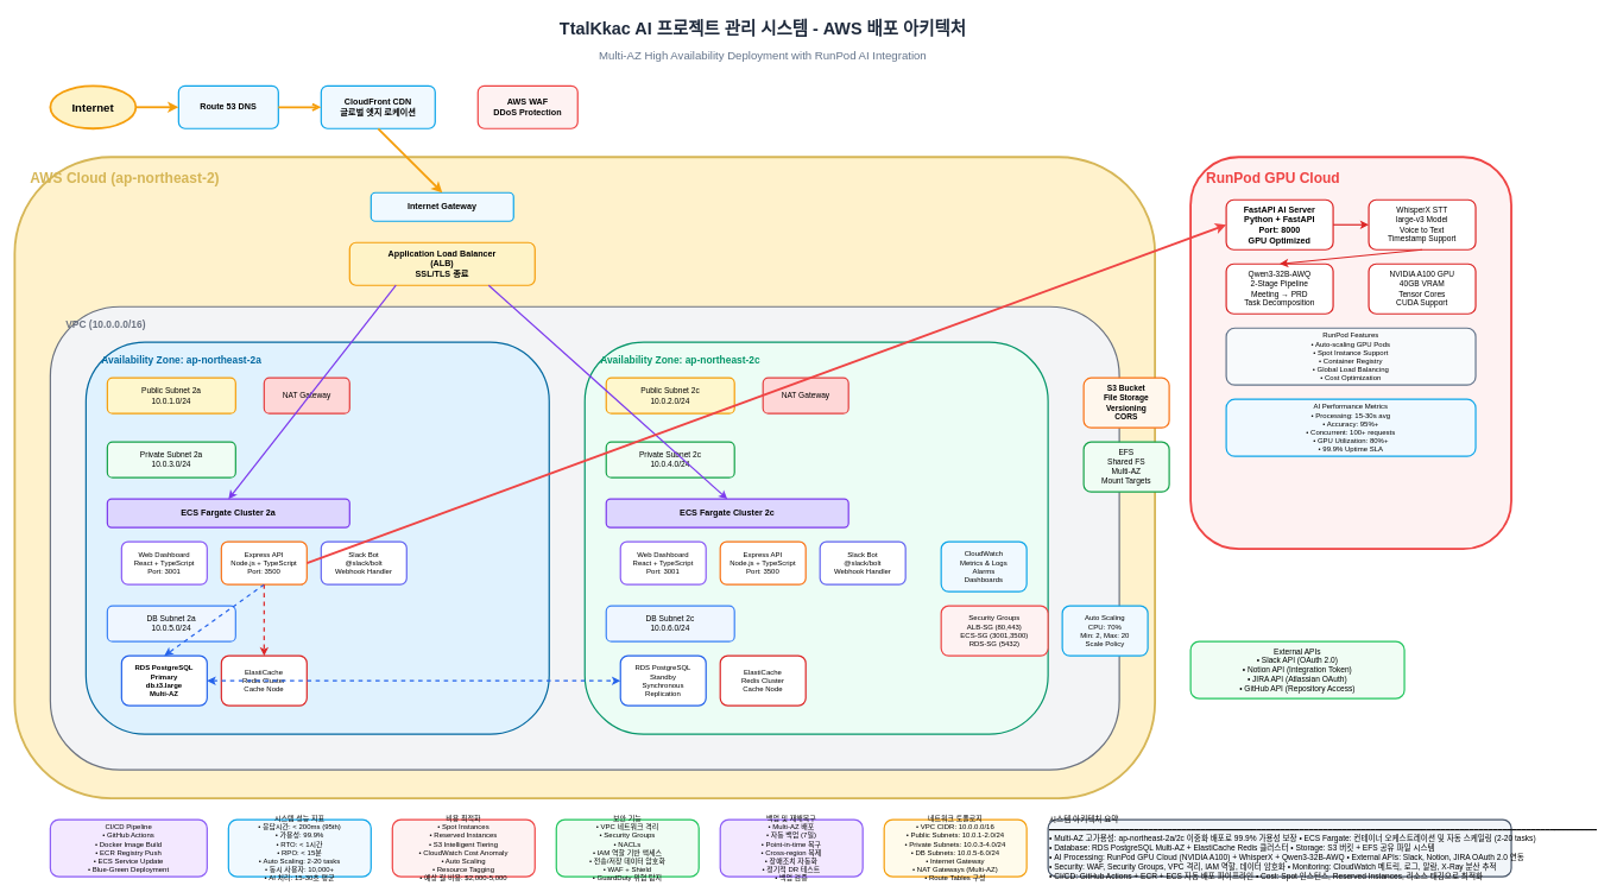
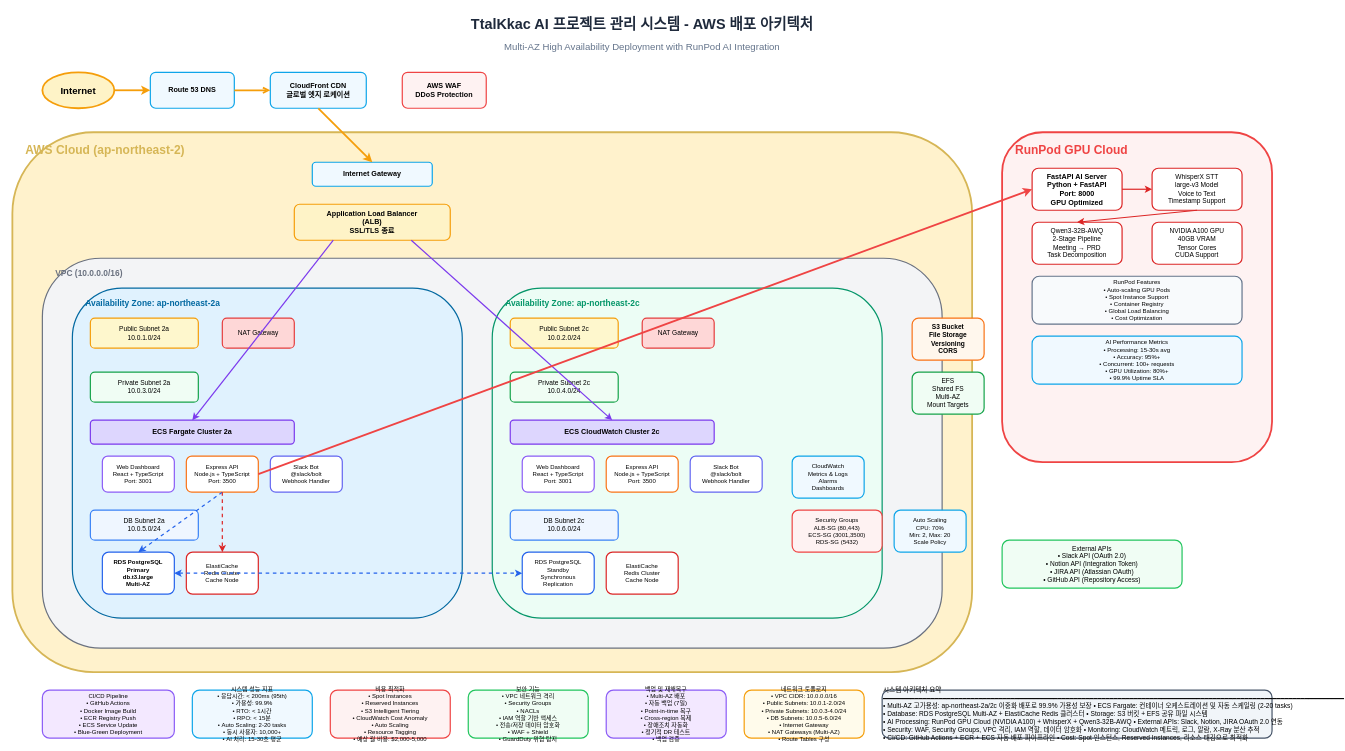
  <mxCell id="0" />
  <mxCell id="1" parent="0" />
  <mxCell id="2" value="TtalKkac AI 프로젝트 관리 시스템 - AWS 배포 아키텍처" style="text;html=1;strokeColor=none;fillColor=none;align=center;verticalAlign=middle;whiteSpace=wrap;rounded=0;fontSize=24;fontStyle=1;fontColor=#1e293b;" parent="1" vertex="1"><mxGeometry x="370" y="20" width="1400" height="40" as="geometry" /></mxCell>
  <mxCell id="3" value="Multi-AZ High Availability Deployment with RunPod AI Integration" style="text;html=1;strokeColor=none;fillColor=none;align=center;verticalAlign=middle;whiteSpace=wrap;rounded=0;fontSize=16;fontColor=#64748b;" parent="1" vertex="1"><mxGeometry x="570" y="65" width="1000" height="25" as="geometry" /></mxCell>
  <mxCell id="4" value="Internet" style="ellipse;whiteSpace=wrap;html=1;fillColor=#fef3c7;strokeColor=#f59e0b;strokeWidth=3;fontSize=16;fontStyle=1;" parent="1" vertex="1"><mxGeometry x="70" y="120" width="120" height="60" as="geometry" /></mxCell>
  <mxCell id="5" value="Route 53 DNS" style="rounded=1;whiteSpace=wrap;html=1;fillColor=#f0f9ff;strokeColor=#0ea5e9;strokeWidth=2;fontSize=12;fontStyle=1;" parent="1" vertex="1"><mxGeometry x="250" y="120" width="140" height="60" as="geometry" /></mxCell>
  <mxCell id="6" value="CloudFront CDN&#10;글로벌 엣지 로케이션" style="rounded=1;whiteSpace=wrap;html=1;fillColor=#f0f9ff;strokeColor=#0ea5e9;strokeWidth=2;fontSize=12;fontStyle=1;" parent="1" vertex="1"><mxGeometry x="450" y="120" width="160" height="60" as="geometry" /></mxCell>
  <mxCell id="7" value="AWS WAF&#10;DDoS Protection" style="rounded=1;whiteSpace=wrap;html=1;fillColor=#fef2f2;strokeColor=#ef4444;strokeWidth=2;fontSize=12;fontStyle=1;" parent="1" vertex="1"><mxGeometry x="670" y="120" width="140" height="60" as="geometry" /></mxCell>
  <mxCell id="8" value="" style="rounded=1;whiteSpace=wrap;html=1;fillColor=#fff2cc;strokeColor=#d6b656;strokeWidth=3;" parent="1" vertex="1"><mxGeometry x="20" y="220" width="1600" height="900" as="geometry" /></mxCell>
  <mxCell id="9" value="AWS Cloud (ap-northeast-2)" style="text;html=1;strokeColor=none;fillColor=none;align=left;verticalAlign=top;whiteSpace=wrap;rounded=0;fontSize=20;fontStyle=1;fontColor=#d6b656;" parent="1" vertex="1"><mxGeometry x="40" y="230" width="300" height="30" as="geometry" /></mxCell>
  <mxCell id="10" value="Internet Gateway" style="rounded=1;whiteSpace=wrap;html=1;fillColor=#f0f9ff;strokeColor=#0ea5e9;strokeWidth=2;fontSize=12;fontStyle=1;" parent="1" vertex="1"><mxGeometry x="520" y="270" width="200" height="40" as="geometry" /></mxCell>
  <mxCell id="11" value="Application Load Balancer&#10;(ALB)&#10;SSL/TLS 종료" style="rounded=1;whiteSpace=wrap;html=1;fillColor=#fef3c7;strokeColor=#f59e0b;strokeWidth=2;fontSize=12;fontStyle=1;" parent="1" vertex="1"><mxGeometry x="490" y="340" width="260" height="60" as="geometry" /></mxCell>
  <mxCell id="12" value="" style="rounded=1;whiteSpace=wrap;html=1;fillColor=#f3f4f6;strokeColor=#6b7280;strokeWidth=2;strokeDashArray=5 5;" parent="1" vertex="1"><mxGeometry x="70" y="430" width="1500" height="650" as="geometry" /></mxCell>
  <mxCell id="13" value="VPC (10.0.0.0/16)" style="text;html=1;strokeColor=none;fillColor=none;align=left;verticalAlign=top;whiteSpace=wrap;rounded=0;fontSize=14;fontStyle=1;fontColor=#6b7280;" parent="1" vertex="1"><mxGeometry x="90" y="440" width="200" height="25" as="geometry" /></mxCell>
  <mxCell id="14" value="" style="rounded=1;whiteSpace=wrap;html=1;fillColor=#e0f2fe;strokeColor=#0369a1;strokeWidth=2;" parent="1" vertex="1"><mxGeometry x="120" y="480" width="650" height="550" as="geometry" /></mxCell>
  <mxCell id="15" value="Availability Zone: ap-northeast-2a" style="text;html=1;strokeColor=none;fillColor=none;align=left;verticalAlign=top;whiteSpace=wrap;rounded=0;fontSize=14;fontStyle=1;fontColor=#0369a1;" parent="1" vertex="1"><mxGeometry x="140" y="490" width="300" height="25" as="geometry" /></mxCell>
  <mxCell id="16" value="" style="rounded=1;whiteSpace=wrap;html=1;fillColor=#ecfdf5;strokeColor=#059669;strokeWidth=2;" parent="1" vertex="1"><mxGeometry x="820" y="480" width="650" height="550" as="geometry" /></mxCell>
  <mxCell id="17" value="Availability Zone: ap-northeast-2c" style="text;html=1;strokeColor=none;fillColor=none;align=left;verticalAlign=top;whiteSpace=wrap;rounded=0;fontSize=14;fontStyle=1;fontColor=#059669;" parent="1" vertex="1"><mxGeometry x="840" y="490" width="300" height="25" as="geometry" /></mxCell>
  <mxCell id="18" value="Public Subnet 2a&#10;10.0.1.0/24" style="rounded=1;whiteSpace=wrap;html=1;fillColor=#fef7cd;strokeColor=#f59e0b;strokeWidth=2;fontSize=11;" parent="1" vertex="1"><mxGeometry x="150" y="530" width="180" height="50" as="geometry" /></mxCell>
  <mxCell id="19" value="Public Subnet 2c&#10;10.0.2.0/24" style="rounded=1;whiteSpace=wrap;html=1;fillColor=#fef7cd;strokeColor=#f59e0b;strokeWidth=2;fontSize=11;" parent="1" vertex="1"><mxGeometry x="850" y="530" width="180" height="50" as="geometry" /></mxCell>
  <mxCell id="20" value="NAT Gateway" style="rounded=1;whiteSpace=wrap;html=1;fillColor=#fed7d7;strokeColor=#e53e3e;strokeWidth=2;fontSize=11;" parent="1" vertex="1"><mxGeometry x="370" y="530" width="120" height="50" as="geometry" /></mxCell>
  <mxCell id="21" value="NAT Gateway" style="rounded=1;whiteSpace=wrap;html=1;fillColor=#fed7d7;strokeColor=#e53e3e;strokeWidth=2;fontSize=11;" parent="1" vertex="1"><mxGeometry x="1070" y="530" width="120" height="50" as="geometry" /></mxCell>
  <mxCell id="22" value="Private Subnet 2a&#10;10.0.3.0/24" style="rounded=1;whiteSpace=wrap;html=1;fillColor=#f0fdf4;strokeColor=#16a34a;strokeWidth=2;fontSize=11;" parent="1" vertex="1"><mxGeometry x="150" y="620" width="180" height="50" as="geometry" /></mxCell>
  <mxCell id="23" value="Private Subnet 2c&#10;10.0.4.0/24" style="rounded=1;whiteSpace=wrap;html=1;fillColor=#f0fdf4;strokeColor=#16a34a;strokeWidth=2;fontSize=11;" parent="1" vertex="1"><mxGeometry x="850" y="620" width="180" height="50" as="geometry" /></mxCell>
  <mxCell id="24" value="ECS Fargate Cluster 2a" style="rounded=1;whiteSpace=wrap;html=1;fillColor=#ddd6fe;strokeColor=#7c3aed;strokeWidth=2;fontSize=12;fontStyle=1;" parent="1" vertex="1"><mxGeometry x="150" y="700" width="340" height="40" as="geometry" /></mxCell>
- <mxCell id="25" value="ECS Fargate Cluster 2c" style="rounded=1;whiteSpace=wrap;html=1;fillColor=#ddd6fe;strokeColor=#7c3aed;strokeWidth=2;fontSize=12;fontStyle=1;" parent="1" vertex="1"><mxGeometry x="850" y="700" width="340" height="40" as="geometry" /></mxCell>
+ <mxCell id="25" value="ECS CloudWatch Cluster 2c" style="rounded=1;whiteSpace=wrap;html=1;fillColor=#ddd6fe;strokeColor=#7c3aed;strokeWidth=2;fontSize=12;fontStyle=1;" parent="1" vertex="1"><mxGeometry x="850" y="700" width="340" height="40" as="geometry" /></mxCell>
  <mxCell id="26" value="Web Dashboard&#10;React + TypeScript&#10;Port: 3001" style="rounded=1;whiteSpace=wrap;html=1;fillColor=#ffffff;strokeColor=#8b5cf6;strokeWidth=2;fontSize=10;" parent="1" vertex="1"><mxGeometry x="170" y="760" width="120" height="60" as="geometry" /></mxCell>
  <mxCell id="27" value="Express API&#10;Node.js + TypeScript&#10;Port: 3500" style="rounded=1;whiteSpace=wrap;html=1;fillColor=#ffffff;strokeColor=#f97316;strokeWidth=2;fontSize=10;" parent="1" vertex="1"><mxGeometry x="310" y="760" width="120" height="60" as="geometry" /></mxCell>
  <mxCell id="28" value="Slack Bot&#10;@slack/bolt&#10;Webhook Handler" style="rounded=1;whiteSpace=wrap;html=1;fillColor=#ffffff;strokeColor=#6366f1;strokeWidth=2;fontSize=10;" parent="1" vertex="1"><mxGeometry x="450" y="760" width="120" height="60" as="geometry" /></mxCell>
  <mxCell id="29" value="Web Dashboard&#10;React + TypeScript&#10;Port: 3001" style="rounded=1;whiteSpace=wrap;html=1;fillColor=#ffffff;strokeColor=#8b5cf6;strokeWidth=2;fontSize=10;" parent="1" vertex="1"><mxGeometry x="870" y="760" width="120" height="60" as="geometry" /></mxCell>
  <mxCell id="30" value="Express API&#10;Node.js + TypeScript&#10;Port: 3500" style="rounded=1;whiteSpace=wrap;html=1;fillColor=#ffffff;strokeColor=#f97316;strokeWidth=2;fontSize=10;" parent="1" vertex="1"><mxGeometry x="1010" y="760" width="120" height="60" as="geometry" /></mxCell>
  <mxCell id="31" value="Slack Bot&#10;@slack/bolt&#10;Webhook Handler" style="rounded=1;whiteSpace=wrap;html=1;fillColor=#ffffff;strokeColor=#6366f1;strokeWidth=2;fontSize=10;" parent="1" vertex="1"><mxGeometry x="1150" y="760" width="120" height="60" as="geometry" /></mxCell>
  <mxCell id="32" value="DB Subnet 2a&#10;10.0.5.0/24" style="rounded=1;whiteSpace=wrap;html=1;fillColor=#eff6ff;strokeColor=#3b82f6;strokeWidth=2;fontSize=11;" parent="1" vertex="1"><mxGeometry x="150" y="850" width="180" height="50" as="geometry" /></mxCell>
  <mxCell id="33" value="DB Subnet 2c&#10;10.0.6.0/24" style="rounded=1;whiteSpace=wrap;html=1;fillColor=#eff6ff;strokeColor=#3b82f6;strokeWidth=2;fontSize=11;" parent="1" vertex="1"><mxGeometry x="850" y="850" width="180" height="50" as="geometry" /></mxCell>
  <mxCell id="34" value="RDS PostgreSQL&#10;Primary&#10;db.t3.large&#10;Multi-AZ" style="rounded=1;whiteSpace=wrap;html=1;fillColor=#ffffff;strokeColor=#2563eb;strokeWidth=2;fontSize=10;fontStyle=1;" parent="1" vertex="1"><mxGeometry x="170" y="920" width="120" height="70" as="geometry" /></mxCell>
  <mxCell id="35" value="RDS PostgreSQL&#10;Standby&#10;Synchronous&#10;Replication" style="rounded=1;whiteSpace=wrap;html=1;fillColor=#ffffff;strokeColor=#2563eb;strokeWidth=2;fontSize=10;" parent="1" vertex="1"><mxGeometry x="870" y="920" width="120" height="70" as="geometry" /></mxCell>
  <mxCell id="36" value="ElastiCache&#10;Redis Cluster&#10;Cache Node" style="rounded=1;whiteSpace=wrap;html=1;fillColor=#ffffff;strokeColor=#dc2626;strokeWidth=2;fontSize=10;" parent="1" vertex="1"><mxGeometry x="310" y="920" width="120" height="70" as="geometry" /></mxCell>
  <mxCell id="37" value="ElastiCache&#10;Redis Cluster&#10;Cache Node" style="rounded=1;whiteSpace=wrap;html=1;fillColor=#ffffff;strokeColor=#dc2626;strokeWidth=2;fontSize=10;" parent="1" vertex="1"><mxGeometry x="1010" y="920" width="120" height="70" as="geometry" /></mxCell>
  <mxCell id="38" value="S3 Bucket&#10;File Storage&#10;Versioning&#10;CORS" style="rounded=1;whiteSpace=wrap;html=1;fillColor=#fff7ed;strokeColor=#f97316;strokeWidth=2;fontSize=11;fontStyle=1;" parent="1" vertex="1"><mxGeometry x="1520" y="530" width="120" height="70" as="geometry" /></mxCell>
  <mxCell id="39" value="EFS&#10;Shared FS&#10;Multi-AZ&#10;Mount Targets" style="rounded=1;whiteSpace=wrap;html=1;fillColor=#f0fdf4;strokeColor=#16a34a;strokeWidth=2;fontSize=11;" parent="1" vertex="1"><mxGeometry x="1520" y="620" width="120" height="70" as="geometry" /></mxCell>
  <mxCell id="40" value="CloudWatch&#10;Metrics &amp; Logs&#10;Alarms&#10;Dashboards" style="rounded=1;whiteSpace=wrap;html=1;fillColor=#f0f9ff;strokeColor=#0ea5e9;strokeWidth=2;fontSize=10;" parent="1" vertex="1"><mxGeometry x="1320" y="760" width="120" height="70" as="geometry" /></mxCell>
  <mxCell id="41" value="Security Groups&#10;ALB-SG (80,443)&#10;ECS-SG (3001,3500)&#10;RDS-SG (5432)" style="rounded=1;whiteSpace=wrap;html=1;fillColor=#fef2f2;strokeColor=#ef4444;strokeWidth=2;fontSize=10;" parent="1" vertex="1"><mxGeometry x="1320" y="850" width="150" height="70" as="geometry" /></mxCell>
  <mxCell id="42" value="Auto Scaling&#10;CPU: 70%&#10;Min: 2, Max: 20&#10;Scale Policy" style="rounded=1;whiteSpace=wrap;html=1;fillColor=#f0f9ff;strokeColor=#0ea5e9;strokeWidth=2;fontSize=10;" parent="1" vertex="1"><mxGeometry x="1490" y="850" width="120" height="70" as="geometry" /></mxCell>
  <mxCell id="43" value="" style="rounded=1;whiteSpace=wrap;html=1;fillColor=#fef2f2;strokeColor=#ef4444;strokeWidth=3;" parent="1" vertex="1"><mxGeometry x="1670" y="220" width="450" height="550" as="geometry" /></mxCell>
  <mxCell id="44" value="RunPod GPU Cloud" style="text;html=1;strokeColor=none;fillColor=none;align=left;verticalAlign=top;whiteSpace=wrap;rounded=0;fontSize=20;fontStyle=1;fontColor=#ef4444;" parent="1" vertex="1"><mxGeometry x="1690" y="230" width="250" height="30" as="geometry" /></mxCell>
  <mxCell id="45" value="FastAPI AI Server&#10;Python + FastAPI&#10;Port: 8000&#10;GPU Optimized" style="rounded=1;whiteSpace=wrap;html=1;fillColor=#ffffff;strokeColor=#dc2626;strokeWidth=2;fontSize=12;fontStyle=1;" parent="1" vertex="1"><mxGeometry x="1720" y="280" width="150" height="70" as="geometry" /></mxCell>
  <mxCell id="46" value="WhisperX STT&#10;large-v3 Model&#10;Voice to Text&#10;Timestamp Support" style="rounded=1;whiteSpace=wrap;html=1;fillColor=#ffffff;strokeColor=#dc2626;strokeWidth=2;fontSize=11;" parent="1" vertex="1"><mxGeometry x="1920" y="280" width="150" height="70" as="geometry" /></mxCell>
  <mxCell id="47" value="Qwen3-32B-AWQ&#10;2-Stage Pipeline&#10;Meeting → PRD&#10;Task Decomposition" style="rounded=1;whiteSpace=wrap;html=1;fillColor=#ffffff;strokeColor=#dc2626;strokeWidth=2;fontSize=11;" parent="1" vertex="1"><mxGeometry x="1720" y="370" width="150" height="70" as="geometry" /></mxCell>
  <mxCell id="48" value="NVIDIA A100 GPU&#10;40GB VRAM&#10;Tensor Cores&#10;CUDA Support" style="rounded=1;whiteSpace=wrap;html=1;fillColor=#ffffff;strokeColor=#dc2626;strokeWidth=2;fontSize=11;" parent="1" vertex="1"><mxGeometry x="1920" y="370" width="150" height="70" as="geometry" /></mxCell>
  <mxCell id="49" value="RunPod Features&#10;• Auto-scaling GPU Pods&#10;• Spot Instance Support&#10;• Container Registry&#10;• Global Load Balancing&#10;• Cost Optimization" style="rounded=1;whiteSpace=wrap;html=1;fillColor=#f8fafc;strokeColor=#64748b;strokeWidth=2;fontSize=10;" parent="1" vertex="1"><mxGeometry x="1720" y="460" width="350" height="80" as="geometry" /></mxCell>
  <mxCell id="50" value="AI Performance Metrics&#10;• Processing: 15-30s avg&#10;• Accuracy: 95%+&#10;• Concurrent: 100+ requests&#10;• GPU Utilization: 80%+&#10;• 99.9% Uptime SLA" style="rounded=1;whiteSpace=wrap;html=1;fillColor=#f0f9ff;strokeColor=#0ea5e9;strokeWidth=2;fontSize=10;" parent="1" vertex="1"><mxGeometry x="1720" y="560" width="350" height="80" as="geometry" /></mxCell>
  <mxCell id="51" value="External APIs&#10;• Slack API (OAuth 2.0)&#10;• Notion API (Integration Token)&#10;• JIRA API (Atlassian OAuth)&#10;• GitHub API (Repository Access)" style="rounded=1;whiteSpace=wrap;html=1;fillColor=#f0fdf4;strokeColor=#22c55e;strokeWidth=2;fontSize=11;" parent="1" vertex="1"><mxGeometry x="1670" y="900" width="300" height="80" as="geometry" /></mxCell>
  <mxCell id="52" value="CI/CD Pipeline&#10;• GitHub Actions&#10;• Docker Image Build&#10;• ECR Registry Push&#10;• ECS Service Update&#10;• Blue-Green Deployment" style="rounded=1;whiteSpace=wrap;html=1;fillColor=#f3e8ff;strokeColor=#8b5cf6;strokeWidth=2;fontSize=10;" parent="1" vertex="1"><mxGeometry x="70" y="1150" width="220" height="80" as="geometry" /></mxCell>
  <mxCell id="53" value="시스템 성능 지표&#10;• 응답시간: &lt; 200ms (95th)&#10;• 가용성: 99.9%&#10;• RTO: &lt; 1시간&#10;• RPO: &lt; 15분&#10;• Auto Scaling: 2-20 tasks&#10;• 동시 사용자: 10,000+&#10;• AI 처리: 15-30초 평균" style="rounded=1;whiteSpace=wrap;html=1;fillColor=#f0f9ff;strokeColor=#0ea5e9;strokeWidth=2;fontSize=10;" parent="1" vertex="1"><mxGeometry x="320" y="1150" width="200" height="80" as="geometry" /></mxCell>
  <mxCell id="54" value="비용 최적화&#10;• Spot Instances&#10;• Reserved Instances&#10;• S3 Intelligent Tiering&#10;• CloudWatch Cost Anomaly&#10;• Auto Scaling&#10;• Resource Tagging&#10;• 예상 월 비용: $2,000-5,000" style="rounded=1;whiteSpace=wrap;html=1;fillColor=#fef2f2;strokeColor=#ef4444;strokeWidth=2;fontSize=10;" parent="1" vertex="1"><mxGeometry x="550" y="1150" width="200" height="80" as="geometry" /></mxCell>
  <mxCell id="55" value="보안 기능&#10;• VPC 네트워크 격리&#10;• Security Groups&#10;• NACLs&#10;• IAM 역할 기반 액세스&#10;• 전송/저장 데이터 암호화&#10;• WAF + Shield&#10;• GuardDuty 위협 탐지" style="rounded=1;whiteSpace=wrap;html=1;fillColor=#f0fdf4;strokeColor=#22c55e;strokeWidth=2;fontSize=10;" parent="1" vertex="1"><mxGeometry x="780" y="1150" width="200" height="80" as="geometry" /></mxCell>
  <mxCell id="56" value="백업 및 재해복구&#10;• Multi-AZ 배포&#10;• 자동 백업 (7일)&#10;• Point-in-time 복구&#10;• Cross-region 복제&#10;• 장애조치 자동화&#10;• 정기적 DR 테스트&#10;• 백업 검증" style="rounded=1;whiteSpace=wrap;html=1;fillColor=#f3e8ff;strokeColor=#8b5cf6;strokeWidth=2;fontSize=10;" parent="1" vertex="1"><mxGeometry x="1010" y="1150" width="200" height="80" as="geometry" /></mxCell>
  <mxCell id="57" value="네트워크 토폴로지&#10;• VPC CIDR: 10.0.0.0/16&#10;• Public Subnets: 10.0.1-2.0/24&#10;• Private Subnets: 10.0.3-4.0/24&#10;• DB Subnets: 10.0.5-6.0/24&#10;• Internet Gateway&#10;• NAT Gateways (Multi-AZ)&#10;• Route Tables 구성" style="rounded=1;whiteSpace=wrap;html=1;fillColor=#fffbeb;strokeColor=#f59e0b;strokeWidth=2;fontSize=10;" parent="1" vertex="1"><mxGeometry x="1240" y="1150" width="200" height="80" as="geometry" /></mxCell>
  <mxCell id="58" value="시스템 아키텍처 요약&#10;━━━━━━━━━━━━━━━━━━━━━━━━━━━━━━━━━━━━━━━━━━━━━━━━━━━━━━━━━━━━━━━━━━━━━━━━━━━━━━━━━━━━━━━━━━━━━━━━━━━━━━━━━━━━━━━━━━━━&#10;• Multi-AZ 고가용성: ap-northeast-2a/2c 이중화 배포로 99.9% 가용성 보장 • ECS Fargate: 컨테이너 오케스트레이션 및 자동 스케일링 (2-20 tasks)&#10;• Database: RDS PostgreSQL Multi-AZ + ElastiCache Redis 클러스터 • Storage: S3 버킷 + EFS 공유 파일 시스템&#10;• AI Processing: RunPod GPU Cloud (NVIDIA A100) + WhisperX + Qwen3-32B-AWQ • External APIs: Slack, Notion, JIRA OAuth 2.0 연동&#10;• Security: WAF, Security Groups, VPC 격리, IAM 역할, 데이터 암호화 • Monitoring: CloudWatch 메트릭, 로그, 알람, X-Ray 분산 추적&#10;• CI/CD: GitHub Actions + ECR + ECS 자동 배포 파이프라인 • Cost: Spot 인스턴스, Reserved Instances, 리소스 태깅으로 최적화" style="rounded=1;whiteSpace=wrap;html=1;fillColor=#f1f5f9;strokeColor=#475569;strokeWidth=2;fontSize=11;align=left;verticalAlign=middle;" parent="1" vertex="1"><mxGeometry x="1470" y="1150" width="650" height="80" as="geometry" /></mxCell>
  <mxCell id="59" value="" style="endArrow=classic;html=1;rounded=0;strokeWidth=3;strokeColor=#f59e0b;exitX=1;exitY=0.5;exitDx=0;exitDy=0;entryX=0;entryY=0.5;entryDx=0;entryDy=0;" parent="1" source="4" target="5" edge="1"><mxGeometry width="50" height="50" relative="1" as="geometry"><mxPoint x="190" y="150" as="sourcePoint" /><mxPoint x="250" y="150" as="targetPoint" /></mxGeometry></mxCell>
  <mxCell id="60" value="" style="endArrow=open;html=1;rounded=0;strokeWidth=3;strokeColor=#f59e0b;exitX=1;exitY=0.5;exitDx=0;exitDy=0;entryX=0;entryY=0.5;entryDx=0;entryDy=0;" parent="1" source="5" target="6" edge="1"><mxGeometry width="50" height="50" relative="1" as="geometry"><mxPoint x="390" y="150" as="sourcePoint" /><mxPoint x="450" y="150" as="targetPoint" /></mxGeometry></mxCell>
  <mxCell id="61" value="" style="endArrow=classic;html=1;rounded=0;strokeWidth=3;strokeColor=#f59e0b;exitX=0.5;exitY=1;exitDx=0;exitDy=0;entryX=0.5;entryY=0;entryDx=0;entryDy=0;" parent="1" source="6" target="10" edge="1"><mxGeometry width="50" height="50" relative="1" as="geometry"><mxPoint x="530" y="180" as="sourcePoint" /><mxPoint x="620" y="270" as="targetPoint" /></mxGeometry></mxCell>
  <mxCell id="62" value="" style="endArrow=classic;html=1;rounded=0;strokeWidth=2;strokeColor=#7c3aed;exitX=0.25;exitY=1;exitDx=0;exitDy=0;entryX=0.5;entryY=0;entryDx=0;entryDy=0;" parent="1" source="11" target="24" edge="1"><mxGeometry width="50" height="50" relative="1" as="geometry"><mxPoint x="555" y="400" as="sourcePoint" /><mxPoint x="320" y="700" as="targetPoint" /></mxGeometry></mxCell>
  <mxCell id="63" value="" style="endArrow=classic;html=1;rounded=0;strokeWidth=2;strokeColor=#7c3aed;exitX=0.75;exitY=1;exitDx=0;exitDy=0;entryX=0.5;entryY=0;entryDx=0;entryDy=0;" parent="1" source="11" target="25" edge="1"><mxGeometry width="50" height="50" relative="1" as="geometry"><mxPoint x="685" y="400" as="sourcePoint" /><mxPoint x="1020" y="700" as="targetPoint" /></mxGeometry></mxCell>
  <mxCell id="64" value="" style="endArrow=classic;html=1;rounded=0;strokeWidth=2;strokeColor=#2563eb;dashed=1;exitX=0.5;exitY=1;exitDx=0;exitDy=0;entryX=0.5;entryY=0;entryDx=0;entryDy=0;" parent="1" source="27" target="34" edge="1"><mxGeometry width="50" height="50" relative="1" as="geometry"><mxPoint x="370" y="820" as="sourcePoint" /><mxPoint x="230" y="920" as="targetPoint" /></mxGeometry></mxCell>
  <mxCell id="65" value="" style="endArrow=classic;html=1;rounded=0;strokeWidth=2;strokeColor=#dc2626;dashed=1;exitX=0.5;exitY=1;exitDx=0;exitDy=0;entryX=0.5;entryY=0;entryDx=0;entryDy=0;" parent="1" source="27" target="36" edge="1"><mxGeometry width="50" height="50" relative="1" as="geometry"><mxPoint x="370" y="820" as="sourcePoint" /><mxPoint x="370" y="920" as="targetPoint" /></mxGeometry></mxCell>
  <mxCell id="66" value="" style="endArrow=classic;html=1;rounded=0;strokeWidth=3;strokeColor=#ef4444;exitX=1;exitY=0.5;exitDx=0;exitDy=0;entryX=0;entryY=0.5;entryDx=0;entryDy=0;" parent="1" source="27" target="45" edge="1"><mxGeometry width="50" height="50" relative="1" as="geometry"><mxPoint x="430" y="790" as="sourcePoint" /><mxPoint x="1720" y="315" as="targetPoint" /></mxGeometry></mxCell>
  <mxCell id="67" value="" style="endArrow=classic;html=1;rounded=0;strokeWidth=2;strokeColor=#dc2626;exitX=1;exitY=0.5;exitDx=0;exitDy=0;entryX=0;entryY=0.5;entryDx=0;entryDy=0;" parent="1" source="45" target="46" edge="1"><mxGeometry width="50" height="50" relative="1" as="geometry"><mxPoint x="1870" y="315" as="sourcePoint" /><mxPoint x="1920" y="315" as="targetPoint" /></mxGeometry></mxCell>
  <mxCell id="68" value="" style="endArrow=classic;html=1;rounded=0;strokeWidth=2;strokeColor=#dc2626;exitX=0.5;exitY=1;exitDx=0;exitDy=0;entryX=0.5;entryY=0;entryDx=0;entryDy=0;" parent="1" source="46" target="47" edge="1"><mxGeometry width="50" height="50" relative="1" as="geometry"><mxPoint x="1995" y="350" as="sourcePoint" /><mxPoint x="1795" y="370" as="targetPoint" /></mxGeometry></mxCell>
  <mxCell id="69" value="Multi-AZ&#10;Replication" style="endArrow=classic;startArrow=classic;html=1;rounded=0;strokeWidth=2;strokeColor=#2563eb;dashed=1;exitX=1;exitY=0.5;exitDx=0;exitDy=0;entryX=0;entryY=0.5;entryDx=0;entryDy=0;" parent="1" source="34" target="35" edge="1"><mxGeometry width="50" height="50" relative="1" as="geometry"><mxPoint x="290" y="955" as="sourcePoint" /><mxPoint x="870" y="955" as="targetPoint" /><mxLabel x="100" y="-10" as="offset" /></mxGeometry></mxCell>
